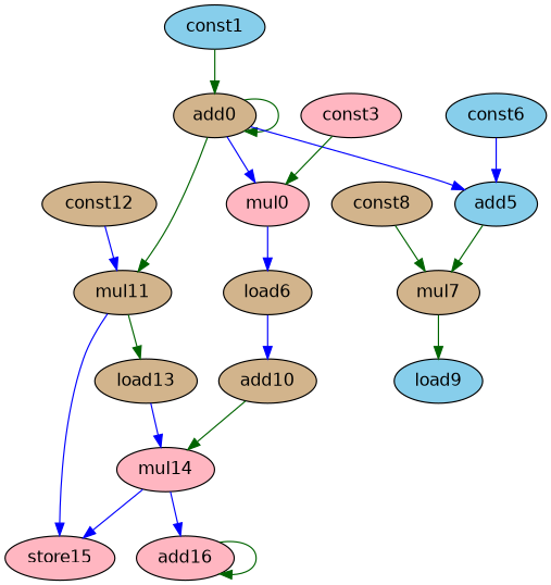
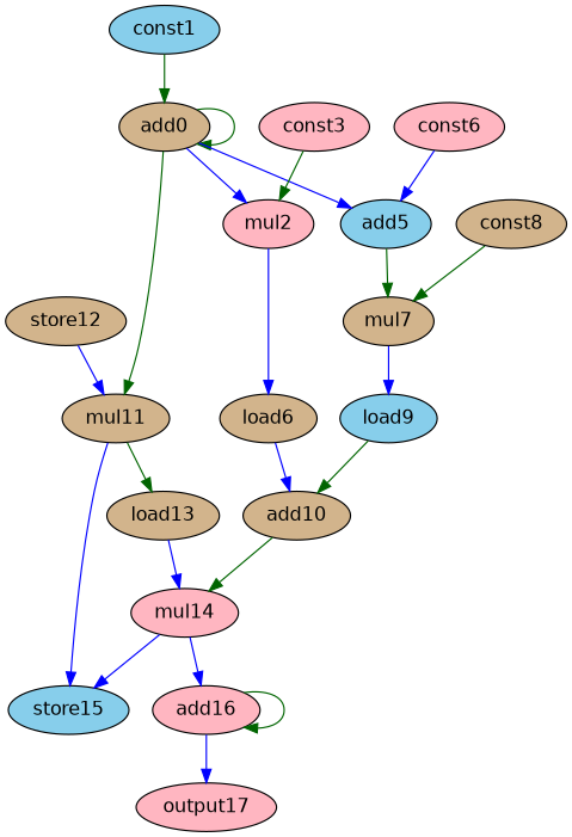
  digraph {
    fontname="DejaVu Sans"
    node [fillcolor=tan fontname="DejaVu Sans" opcode=const style=filled]
    edge [color=blue fontname="DejaVu Sans" operand=0]
    add0 [opcode=add]
-   mul2 [fillcolor=lightpink opcode=mul label=mul0]
+   mul2 [fillcolor=lightpink opcode=mul]
    add5 [fillcolor=skyblue opcode=add]
    mul11 [opcode=mul]
    n5 [label=load6 opcode=load]
    mul7 [opcode=mul]
    load13 [opcode=load]
-   store15 [fillcolor=lightpink opcode=store]
+   store15 [fillcolor=skyblue opcode=store]
    const1 [fillcolor=skyblue]
    add10 [opcode=add]
    const3 [fillcolor=lightpink]
    mul14 [fillcolor=lightpink opcode=mul]
    load9 [fillcolor=skyblue opcode=load]
-   const6 [fillcolor=skyblue]
+   const6 [fillcolor=lightpink]
    const8
    add16 [fillcolor=lightpink opcode=add]
-   const12
+   const12 [label=store12]
+   output17 [fillcolor=lightpink opcode=output]
    add0 -> add0 [color=darkgreen]
    add0 -> mul2 [operand=1]
    add0 -> add5
    add0 -> mul11 [color=darkgreen operand=1]
    mul2 -> n5
    add5 -> mul7 [color=darkgreen operand=1]
    mul11 -> load13 [color=darkgreen]
    mul11 -> store15 [operand=1]
    n5 -> add10 [operand=1]
-   mul7 -> load9 [color=darkgreen]
+   mul7 -> load9
    load13 -> mul14
    const1 -> add0 [color=darkgreen operand=1]
    add10 -> mul14 [color=darkgreen operand=1]
    const3 -> mul2 [color=darkgreen]
    mul14 -> store15
    mul14 -> add16
+   load9 -> add10 [color=darkgreen]
    const6 -> add5 [operand=1]
    const8 -> mul7 [color=darkgreen]
    add16 -> add16 [color=darkgreen operand=1]
+   add16 -> output17
    const12 -> mul11
  }
